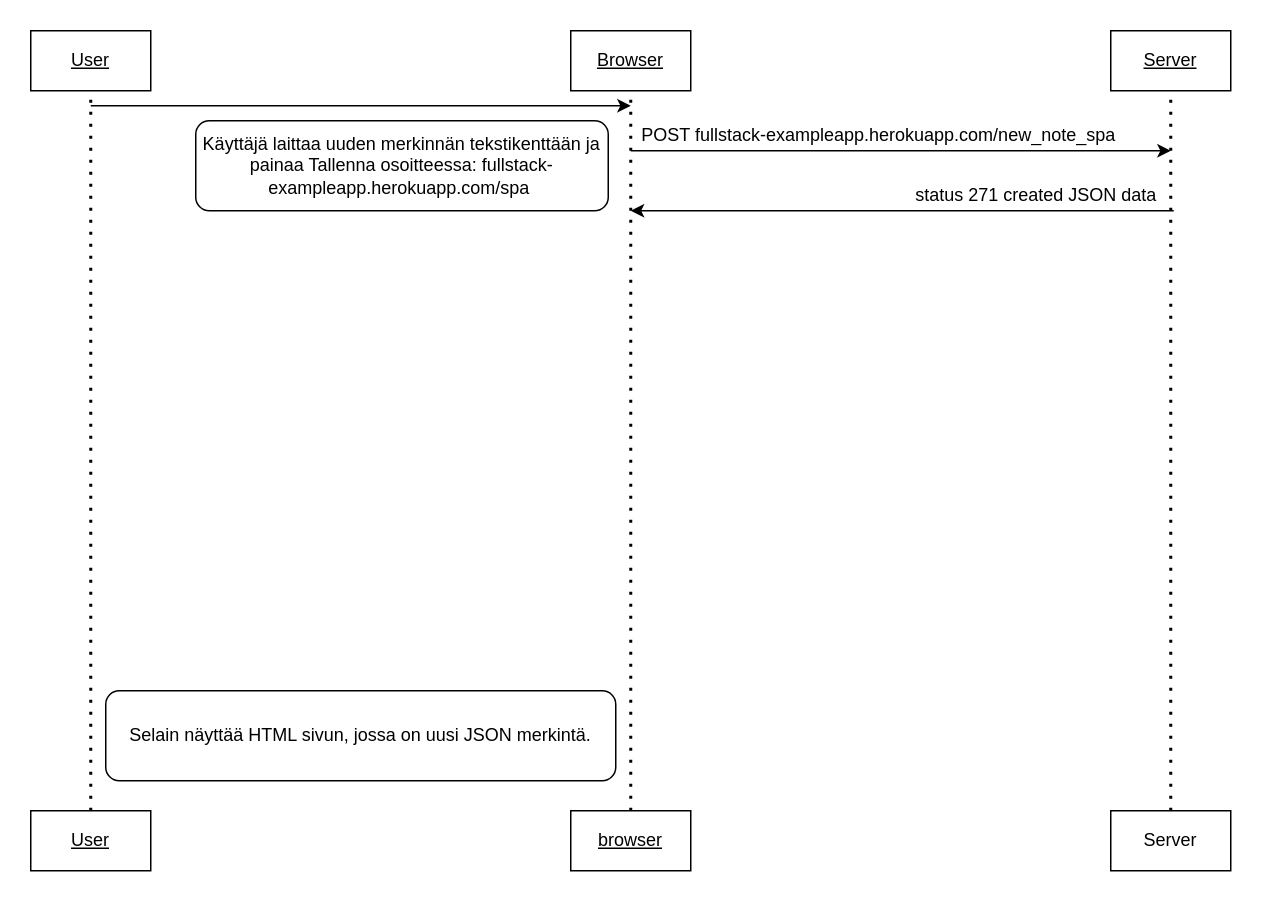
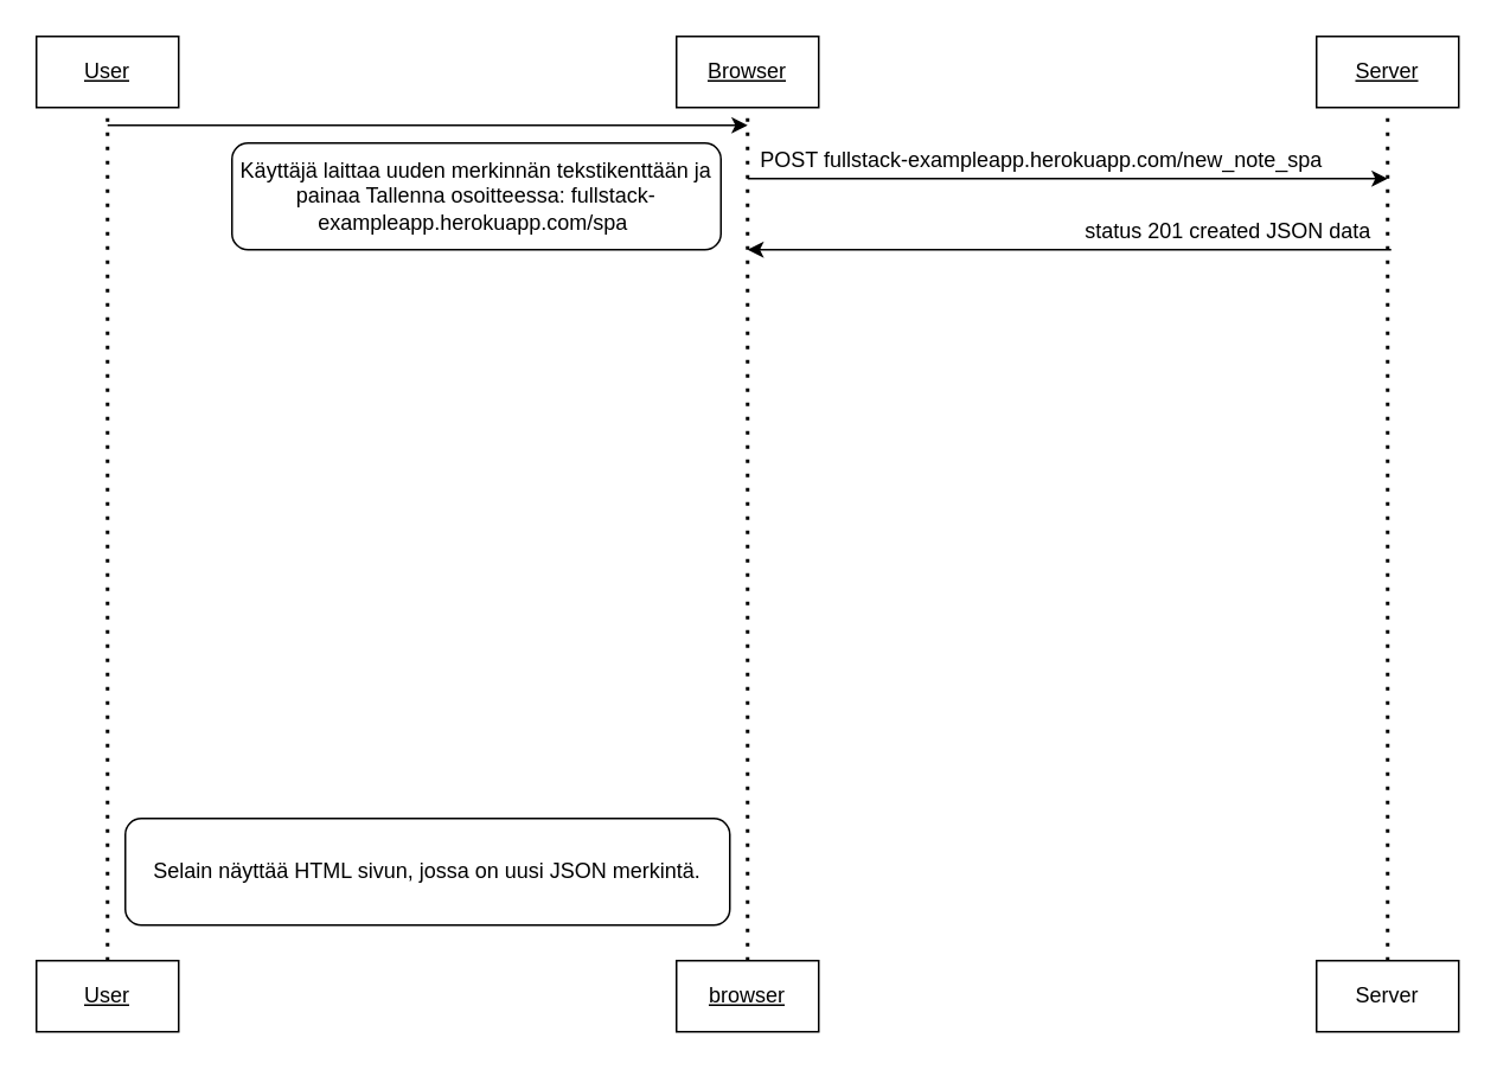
  <mxCell id="0" />
  <mxCell id="1" parent="0" />
  <mxCell id="2" value="&lt;u&gt;User&lt;/u&gt;" style="rounded=0;whiteSpace=wrap;html=1;" parent="1" vertex="1"><mxGeometry x="20" width="80" height="40" as="geometry" y="20" /></mxCell>
  <mxCell id="3" value="&lt;u&gt;User&lt;/u&gt;" style="rounded=0;whiteSpace=wrap;html=1;" parent="1" vertex="1"><mxGeometry x="20" y="540" width="80" height="40" as="geometry" /></mxCell>
  <mxCell id="4" value="&lt;u&gt;Server&lt;/u&gt;" style="rounded=0;whiteSpace=wrap;html=1;" parent="1" vertex="1"><mxGeometry x="740" width="80" height="40" as="geometry" y="20" /></mxCell>
  <mxCell id="5" value="&lt;u&gt;Browser&lt;/u&gt;" style="rounded=0;whiteSpace=wrap;html=1;" parent="1" vertex="1"><mxGeometry x="380" width="80" height="40" as="geometry" y="20" /></mxCell>
  <mxCell id="6" value="&lt;u&gt;browser&lt;/u&gt;" style="rounded=0;whiteSpace=wrap;html=1;" parent="1" vertex="1"><mxGeometry x="380" y="540" width="80" height="40" as="geometry" /></mxCell>
  <mxCell id="7" value="Server" style="rounded=0;whiteSpace=wrap;html=1;" parent="1" vertex="1"><mxGeometry x="740" y="540" width="80" height="40" as="geometry" /></mxCell>
  <mxCell id="8" value="" style="endArrow=none;dashed=1;html=1;dashPattern=1 3;strokeWidth=2;entryX=0.5;entryY=1;entryDx=0;entryDy=0;exitX=0.5;exitY=0;exitDx=0;exitDy=0;" parent="1" source="6" target="5" edge="1"><mxGeometry width="50" height="50" relative="1" as="geometry"><mxPoint x="380" y="340" as="sourcePoint" /><mxPoint x="430" y="290" as="targetPoint" /></mxGeometry></mxCell>
  <mxCell id="9" value="" style="endArrow=none;dashed=1;html=1;dashPattern=1 3;strokeWidth=2;exitX=0.5;exitY=0;exitDx=0;exitDy=0;entryX=0.5;entryY=1;entryDx=0;entryDy=0;" parent="1" source="3" target="2" edge="1"><mxGeometry width="50" height="50" relative="1" as="geometry"><mxPoint x="380" y="340" as="sourcePoint" /><mxPoint x="430" y="290" as="targetPoint" /></mxGeometry></mxCell>
  <mxCell id="10" value="" style="endArrow=none;dashed=1;html=1;dashPattern=1 3;strokeWidth=2;entryX=0.5;entryY=1;entryDx=0;entryDy=0;exitX=0.5;exitY=0;exitDx=0;exitDy=0;" parent="1" source="7" target="4" edge="1"><mxGeometry width="50" height="50" relative="1" as="geometry"><mxPoint x="780" y="498" as="sourcePoint" /><mxPoint x="430" y="290" as="targetPoint" /></mxGeometry></mxCell>
  <mxCell id="11" value="" style="endArrow=classic;html=1;" parent="1" edge="1"><mxGeometry width="50" height="50" relative="1" as="geometry"><mxPoint x="60" y="70" as="sourcePoint" /><mxPoint x="420" y="70" as="targetPoint" /></mxGeometry></mxCell>
  <mxCell id="12" value="Käyttäjä laittaa uuden merkinnän tekstikenttään ja painaa Tallenna osoitteessa: fullstack-exampleapp.herokuapp.com/spa&amp;nbsp;" style="rounded=1;whiteSpace=wrap;html=1;" parent="1" vertex="1"><mxGeometry x="130" y="80" width="275" height="60" as="geometry" /></mxCell>
  <mxCell id="13" value="" style="endArrow=classic;html=1;" parent="1" edge="1"><mxGeometry width="50" height="50" relative="1" as="geometry"><mxPoint x="420" y="100" as="sourcePoint" /><mxPoint x="780" y="100" as="targetPoint" /></mxGeometry></mxCell>
  <mxCell id="14" value="" style="endArrow=classic;html=1;" parent="1" edge="1"><mxGeometry width="50" height="50" relative="1" as="geometry"><mxPoint x="782" y="140" as="sourcePoint" /><mxPoint x="420" y="140" as="targetPoint" /></mxGeometry></mxCell>
  <mxCell id="15" value="POST fullstack-exampleapp.herokuapp.com/new_note_spa" style="text;html=1;align=center;verticalAlign=middle;resizable=0;points=[];autosize=1;" parent="1" vertex="1"><mxGeometry x="420" y="80" width="330" height="20" as="geometry" /></mxCell>
- <mxCell id="16" value="status 271 created JSON data" style="text;html=1;align=center;verticalAlign=middle;resizable=0;points=[];autosize=1;" parent="1" vertex="1"><mxGeometry x="600" y="120" width="180" height="20" as="geometry" /></mxCell>
+ <mxCell id="16" value="status 201 created JSON data" style="text;html=1;align=center;verticalAlign=middle;resizable=0;points=[];autosize=1;" parent="1" vertex="1"><mxGeometry x="600" y="120" width="180" height="20" as="geometry" /></mxCell>
  <mxCell id="17" value="Selain näyttää HTML sivun, jossa on uusi JSON merkintä." style="rounded=1;whiteSpace=wrap;html=1;" parent="1" vertex="1"><mxGeometry x="70" y="460" width="340" height="60" as="geometry" /></mxCell>
